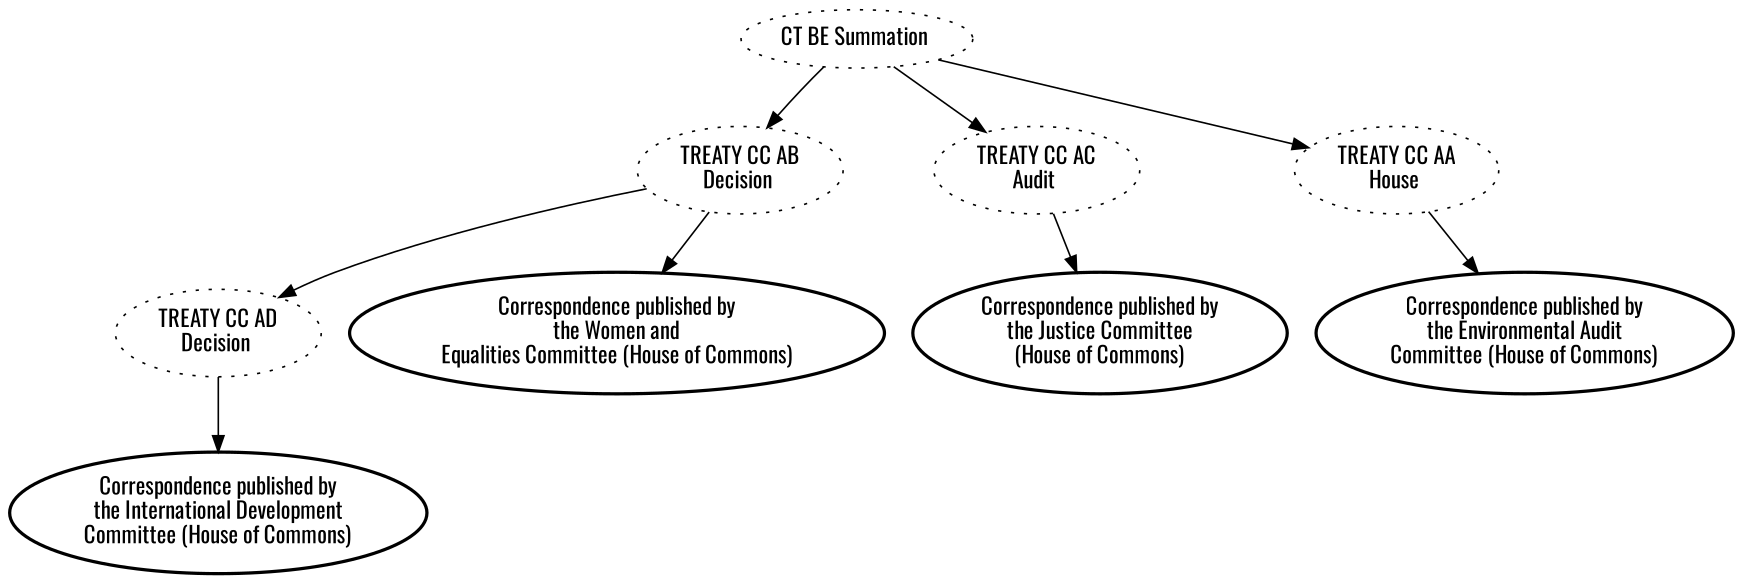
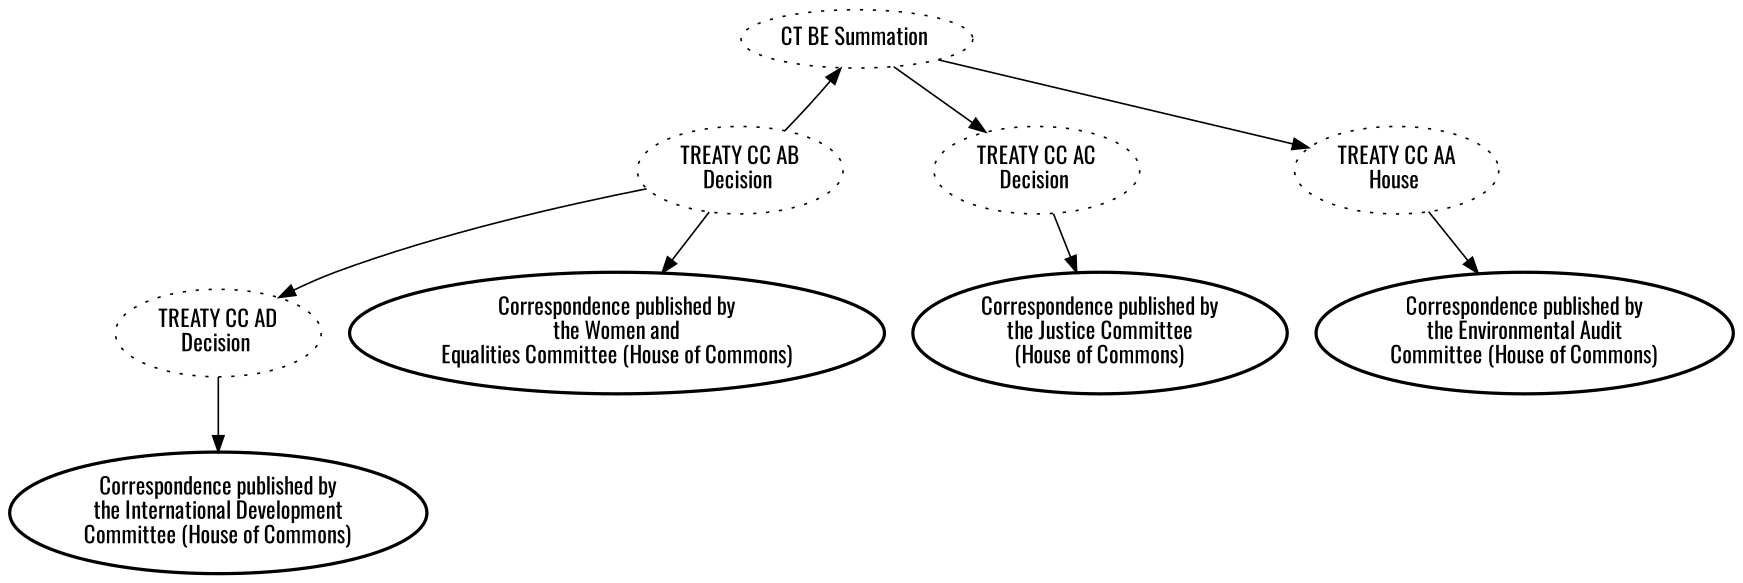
  digraph {
    fontname=Oswald
    node [fontname=Oswald style=dotted]
    edge [color=black fontname=Oswald style=solid]
    n1 [label="CT BE Summation "]
    n2 [label="TREATY CC AB\nDecision "]
-   n3 [label="TREATY CC AC\nAudit "]
+   n3 [label="TREATY CC AC\nDecision "]
    n4 [label="TREATY CC AA\nHouse "]
    n5 [label="TREATY CC AD\nDecision "]
    n6 [label="Correspondence published by\nthe Women and\nEqualities Committee (House of Commons)" style=bold]
    n7 [label="Correspondence published by\nthe Justice Committee\n(House of Commons)" style=bold]
    n8 [label="Correspondence published by\nthe Environmental Audit\nCommittee (House of Commons)" style=bold]
    n9 [label="Correspondence published by\nthe International Development\nCommittee (House of Commons)" style=bold]
-   n1 -> n2
+   n2 -> n1
    n1 -> n3
    n1 -> n4
    n2 -> n5
    n2 -> n6
    n3 -> n7
    n4 -> n8
    n5 -> n9
  }
